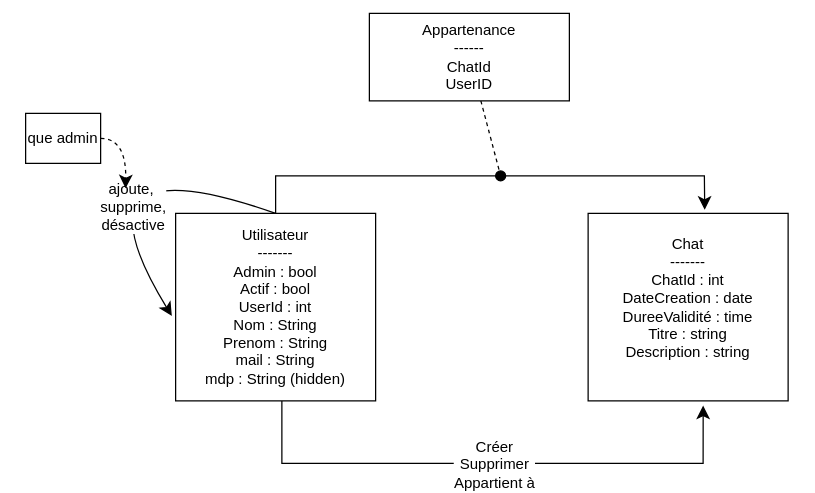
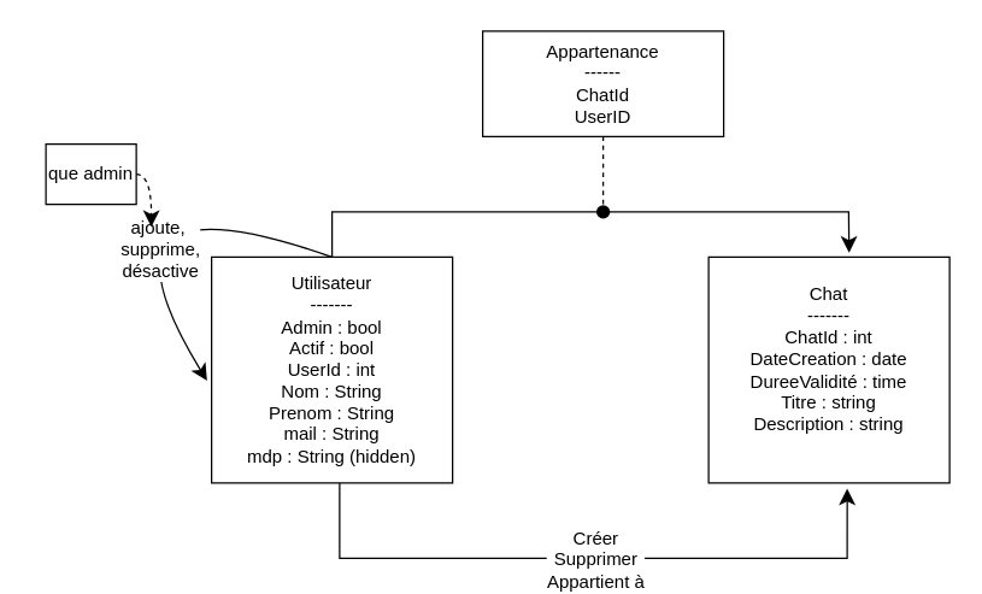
  <mxCell id="0" />
  <mxCell id="1" parent="0" />
  <mxCell id="2" value="Utilisateur&lt;div&gt;-------&lt;/div&gt;&lt;div&gt;Admin : bool&lt;/div&gt;&lt;div&gt;Actif : bool&lt;/div&gt;&lt;div&gt;UserId : int&lt;/div&gt;&lt;div&gt;Nom : String&lt;/div&gt;&lt;div&gt;Prenom : String&lt;/div&gt;&lt;div&gt;mail : String&lt;/div&gt;&lt;div&gt;mdp : String (hidden)&lt;/div&gt;" style="rounded=0;whiteSpace=wrap;html=1;" vertex="1" parent="1"><mxGeometry x="140" y="170" width="160" height="150" as="geometry" /></mxCell>
  <mxCell id="3" value="Chat&lt;div&gt;-------&lt;/div&gt;&lt;div&gt;&lt;div&gt;ChatId : int&lt;/div&gt;&lt;div&gt;DateCreation : date&lt;/div&gt;&lt;div&gt;DureeValidité : time&lt;/div&gt;&lt;div&gt;Titre : string&lt;/div&gt;&lt;div&gt;Description : string&lt;/div&gt;&lt;div&gt;&lt;br&gt;&lt;/div&gt;&lt;/div&gt;" style="rounded=0;whiteSpace=wrap;html=1;" vertex="1" parent="1"><mxGeometry x="470" y="170" width="160" height="150" as="geometry" /></mxCell>
  <mxCell id="4" style="edgeStyle=none;curved=0;rounded=0;orthogonalLoop=1;jettySize=auto;html=1;entryX=0.544;entryY=1.025;entryDx=0;entryDy=0;entryPerimeter=0;fontSize=12;startSize=8;endSize=8;" edge="1" parent="1"><mxGeometry relative="1" as="geometry"><mxPoint x="225" y="320" as="sourcePoint" /><mxPoint x="562.04" y="323.75" as="targetPoint" /><Array as="points"><mxPoint x="225" y="370" /><mxPoint x="562" y="370" /></Array></mxGeometry></mxCell>
  <mxCell id="5" value="Créer&lt;div&gt;Supprimer&lt;/div&gt;&lt;div&gt;Appartient à&lt;/div&gt;" style="edgeLabel;html=1;align=center;verticalAlign=middle;resizable=0;points=[];fontSize=12;" vertex="1" connectable="0" parent="4"><mxGeometry x="-0.172" y="34" relative="1" as="geometry"><mxPoint x="40" y="34" as="offset" /></mxGeometry></mxCell>
  <mxCell id="6" style="edgeStyle=none;curved=1;rounded=0;orthogonalLoop=1;jettySize=auto;html=1;exitX=0.5;exitY=0;exitDx=0;exitDy=0;entryX=-0.019;entryY=0.547;entryDx=0;entryDy=0;entryPerimeter=0;fontSize=12;startSize=8;endSize=8;" edge="1" parent="1" source="2" target="2"><mxGeometry relative="1" as="geometry"><Array as="points"><mxPoint x="50" y="110" /></Array></mxGeometry></mxCell>
  <mxCell id="7" value="ajoute,&amp;nbsp;&lt;div&gt;supprime,&lt;/div&gt;&lt;div&gt;désactive&lt;/div&gt;" style="edgeLabel;html=1;align=center;verticalAlign=middle;resizable=0;points=[];fontSize=12;" vertex="1" connectable="0" parent="6"><mxGeometry x="0.474" y="20" relative="1" as="geometry"><mxPoint x="-1" as="offset" /></mxGeometry></mxCell>
  <mxCell id="8" style="edgeStyle=orthogonalEdgeStyle;rounded=0;orthogonalLoop=1;jettySize=auto;html=1;exitX=1;exitY=0.5;exitDx=0;exitDy=0;fontSize=12;startSize=8;endSize=8;curved=1;dashed=1;" edge="1" parent="1" source="9"><mxGeometry relative="1" as="geometry"><mxPoint x="100" y="150" as="targetPoint" /></mxGeometry></mxCell>
- <mxCell id="9" value="que admin" style="rounded=0;whiteSpace=wrap;html=1;" vertex="1" parent="1"><mxGeometry x="20" y="90" width="60" height="40" as="geometry" /></mxCell>
+ <mxCell id="9" value="que admin" style="rounded=0;whiteSpace=wrap;html=1;" vertex="1" parent="1"><mxGeometry x="30" y="95" width="60" height="40" as="geometry" /></mxCell>
  <mxCell id="10" style="edgeStyle=none;curved=1;rounded=0;orthogonalLoop=1;jettySize=auto;html=1;fontSize=12;startSize=8;endSize=8;endArrow=oval;endFill=1;dashed=1;" edge="1" parent="1" source="11"><mxGeometry relative="1" as="geometry"><mxPoint x="400" y="140" as="targetPoint" /></mxGeometry></mxCell>
- <mxCell id="11" value="Appartenance&lt;div&gt;------&lt;/div&gt;&lt;div&gt;ChatId&lt;/div&gt;&lt;div&gt;UserID&lt;/div&gt;" style="rounded=0;whiteSpace=wrap;html=1;" vertex="1" parent="1"><mxGeometry x="295" y="10" width="160" height="70" as="geometry" /></mxCell>
+ <mxCell id="11" value="Appartenance&lt;div&gt;------&lt;/div&gt;&lt;div&gt;ChatId&lt;/div&gt;&lt;div&gt;UserID&lt;/div&gt;" style="rounded=0;whiteSpace=wrap;html=1;" vertex="1" parent="1"><mxGeometry x="320" y="20" width="160" height="70" as="geometry" /></mxCell>
  <mxCell id="12" style="edgeStyle=none;curved=0;rounded=0;orthogonalLoop=1;jettySize=auto;html=1;exitX=0.5;exitY=0;exitDx=0;exitDy=0;entryX=0.583;entryY=-0.019;entryDx=0;entryDy=0;entryPerimeter=0;fontSize=12;startSize=8;endSize=8;" edge="1" parent="1" source="2" target="3"><mxGeometry relative="1" as="geometry"><Array as="points"><mxPoint x="220" y="140" /><mxPoint x="390" y="140" /><mxPoint x="563" y="140" /></Array></mxGeometry></mxCell>
